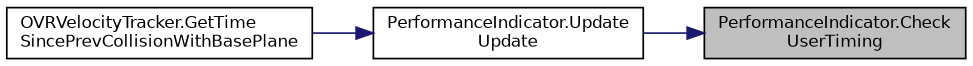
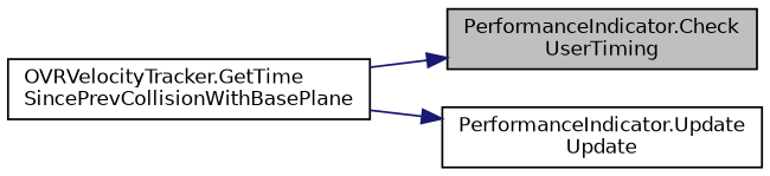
  digraph {
    rankdir=RL
    node [color=black fillcolor=white fontname=Helvetica fontsize=10 shape=record style=filled]
    edge [color=midnightblue dir=back fontname=Helvetica fontsize=10 labelfontname=Helvetica labelfontsize=10 style=solid]
    n1 [fillcolor=grey75 fontcolor=black height=0.2 label="PerformanceIndicator.Check\lUserTiming" width=0.4]
    n2 [height=0.2 label="PerformanceIndicator.Update\lUpdate" width=0.4]
    n3 [height=0.2 label="OVRVelocityTracker.GetTime\lSincePrevCollisionWithBasePlane" width=0.4]
-   n1 -> n2
+   n1 -> n3
    n2 -> n3
  }
